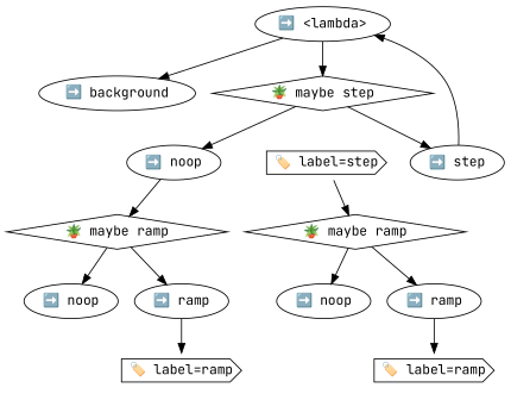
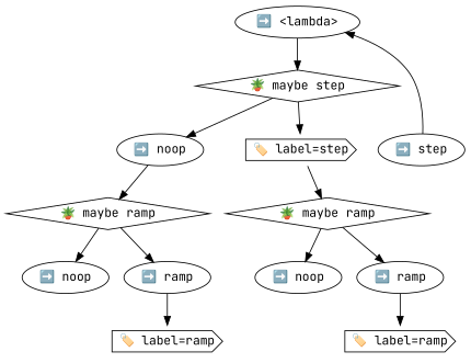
  digraph {
    fontname="JetBrains Mono"
    node [fontname="JetBrains Mono"]
    edge [fontname="JetBrains Mono"]
    n1 [label="➡️ <lambda>"]
-   n2 [label="➡️ background"]
    n3 [label="🪴 maybe step" shape=diamond]
    n4 [label="➡️ noop"]
    n5 [label="➡️ step"]
    n6 [label="🪴 maybe ramp" shape=diamond]
    n7 [label="➡️ noop"]
    n8 [label="➡️ ramp"]
    n9 [label="🏷️ label=ramp" shape=cds]
    n10 [label="🏷️ label=step" shape=cds]
    n11 [label="🪴 maybe ramp" shape=diamond]
    n12 [label="➡️ noop"]
    n13 [label="➡️ ramp"]
    n14 [label="🏷️ label=ramp" shape=cds]
-   n1 -> n2
    n1 -> n3
    n3 -> n4
-   n3 -> n5
+   n3 -> n10
    n4 -> n6
    n5 -> n1
    n6 -> n7
    n6 -> n8
    n8 -> n9
    n10 -> n11
    n11 -> n12
    n11 -> n13
    n13 -> n14
  }
